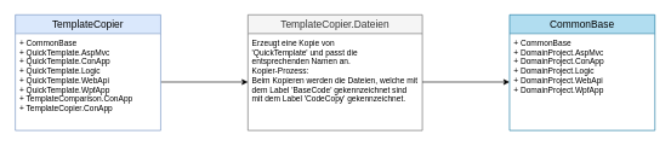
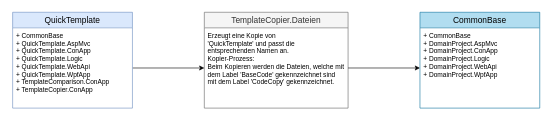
  <mxCell id="0" />
  <mxCell id="1" parent="0" />
  <mxCell id="2" value="TemplateCopier.Dateien" style="swimlane;fontStyle=0;childLayout=stackLayout;horizontal=1;startSize=26;fillColor=#f5f5f5;horizontalStack=0;resizeParent=1;resizeParentMax=0;resizeLast=0;collapsible=1;marginBottom=0;swimlaneFillColor=#ffffff;align=center;fontSize=14;strokeColor=#666666;fontColor=#333333;" parent="1" vertex="1"><mxGeometry x="340" y="20" width="240" height="160" as="geometry" /></mxCell>
  <mxCell id="3" value="Erzeugt eine Kopie von &#10;'QuickTemplate' und passt die &#10;entsprechenden Namen an.&#10;Kopier-Prozess:&#10;Beim Kopieren werden die Dateien, welche mit &#10;dem Label 'BaseCode' gekennzeichnet sind &#10;mit dem Label 'CodeCopy' gekennzeichnet." style="text;strokeColor=none;fillColor=none;spacingLeft=4;spacingRight=4;overflow=hidden;rotatable=0;points=[[0,0.5],[1,0.5]];portConstraint=eastwest;fontSize=11;" parent="2" vertex="1"><mxGeometry y="26" width="240" height="134" as="geometry" /></mxCell>
  <mxCell id="4" value="" style="endArrow=classic;html=1;fontSize=10;" parent="1" target="3" edge="1"><mxGeometry width="50" height="50" relative="1" as="geometry"><mxPoint x="220" y="113" as="sourcePoint" /><mxPoint x="340" y="159" as="targetPoint" /></mxGeometry></mxCell>
  <mxCell id="5" value="" style="endArrow=classic;html=1;fontSize=10;exitX=1;exitY=0.5;exitDx=0;exitDy=0;entryX=0;entryY=0.5;entryDx=0;entryDy=0;" parent="1" source="3" target="9" edge="1"><mxGeometry width="50" height="50" relative="1" as="geometry"><mxPoint x="560" y="159" as="sourcePoint" /><mxPoint x="740" y="90" as="targetPoint" /></mxGeometry></mxCell>
- <mxCell id="6" value="TemplateCopier" style="swimlane;fontStyle=0;childLayout=stackLayout;horizontal=1;startSize=26;fillColor=#dae8fc;horizontalStack=0;resizeParent=1;resizeParentMax=0;resizeLast=0;collapsible=1;marginBottom=0;swimlaneFillColor=#ffffff;align=center;fontSize=14;strokeColor=#6c8ebf;" parent="1" vertex="1"><mxGeometry x="20" y="20" width="200" height="160" as="geometry" /></mxCell>
+ <mxCell id="6" value="QuickTemplate" style="swimlane;fontStyle=0;childLayout=stackLayout;horizontal=1;startSize=26;fillColor=#dae8fc;horizontalStack=0;resizeParent=1;resizeParentMax=0;resizeLast=0;collapsible=1;marginBottom=0;swimlaneFillColor=#ffffff;align=center;fontSize=14;strokeColor=#6c8ebf;" parent="1" vertex="1"><mxGeometry x="20" y="20" width="200" height="160" as="geometry" /></mxCell>
  <mxCell id="7" value="+ CommonBase&#10;+ QuickTemplate.AspMvc&#10;+ QuickTemplate.ConApp&#10;+ QuickTemplate.Logic&#10;+ QuickTemplate.WebApi&#10;+ QuickTemplate.WpfApp&#10;+ TemplateComparison.ConApp&#10;+ TemplateCopier.ConApp" style="text;strokeColor=none;fillColor=none;spacingLeft=4;spacingRight=4;overflow=hidden;rotatable=0;points=[[0,0.5],[1,0.5]];portConstraint=eastwest;fontSize=11;" parent="6" vertex="1"><mxGeometry y="26" width="200" height="134" as="geometry" /></mxCell>
  <mxCell id="8" value="CommonBase" style="swimlane;fontStyle=0;childLayout=stackLayout;horizontal=1;startSize=26;fillColor=#b1ddf0;horizontalStack=0;resizeParent=1;resizeParentMax=0;resizeLast=0;collapsible=1;marginBottom=0;swimlaneFillColor=#ffffff;align=center;fontSize=14;strokeColor=#10739e;" parent="1" vertex="1"><mxGeometry x="700" y="20" width="200" height="160" as="geometry" /></mxCell>
  <mxCell id="9" value="+ CommonBase&#10;+ DomainProject.AspMvc&#10;+ DomainProject.ConApp&#10;+ DomainProject.Logic&#10;+ DomainProject.WebApi&#10;+ DomainProject.WpfApp" style="text;strokeColor=none;fillColor=none;spacingLeft=4;spacingRight=4;overflow=hidden;rotatable=0;points=[[0,0.5],[1,0.5]];portConstraint=eastwest;fontSize=11;" parent="8" vertex="1"><mxGeometry y="26" width="200" height="134" as="geometry" /></mxCell>
